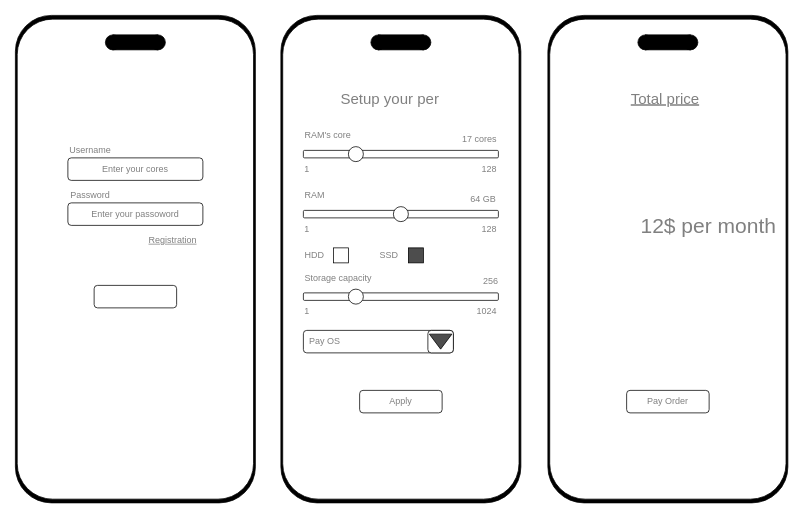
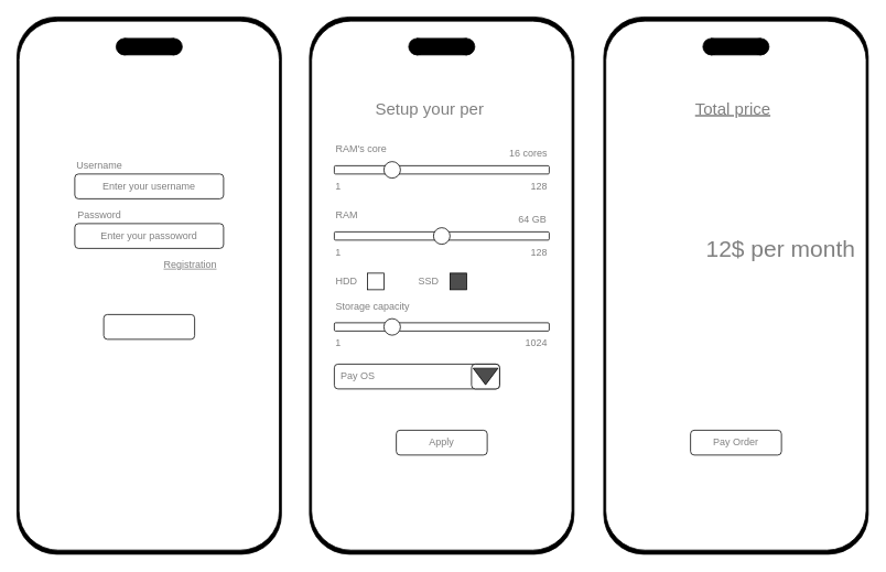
  <mxCell id="0" />
  <mxCell id="1" parent="0" />
  <mxCell id="2" value="" style="group" vertex="1" connectable="0" parent="1"><mxGeometry x="20" y="20" width="320" height="650" as="geometry" /></mxCell>
  <mxCell id="3" value="" style="rounded=1;whiteSpace=wrap;html=1;fillColor=#000000;" vertex="1" parent="2"><mxGeometry width="320" height="650" as="geometry" /></mxCell>
  <mxCell id="4" value="" style="rounded=1;whiteSpace=wrap;html=1;" vertex="1" parent="2"><mxGeometry x="2.46" y="5" width="315.08" height="640" as="geometry" /></mxCell>
  <mxCell id="5" value="" style="group;fillColor=default;" vertex="1" connectable="0" parent="2"><mxGeometry x="120" y="26" width="80" height="22.5" as="geometry" /></mxCell>
  <mxCell id="6" value="" style="rounded=0;whiteSpace=wrap;html=1;fillColor=#000000;" vertex="1" parent="5"><mxGeometry x="10" width="60" height="20" as="geometry" /></mxCell>
  <mxCell id="7" value="" style="ellipse;whiteSpace=wrap;html=1;aspect=fixed;fillColor=#000000;" vertex="1" parent="5"><mxGeometry width="20" height="20" as="geometry" /></mxCell>
  <mxCell id="8" value="" style="ellipse;whiteSpace=wrap;html=1;aspect=fixed;fillColor=#000000;" vertex="1" parent="5"><mxGeometry x="60" width="20" height="20" as="geometry" /></mxCell>
  <mxCell id="9" value="" style="group" vertex="1" connectable="0" parent="2"><mxGeometry x="70" y="160" width="180" height="60" as="geometry" /></mxCell>
  <mxCell id="10" value="" style="rounded=1;whiteSpace=wrap;html=1;" vertex="1" parent="9"><mxGeometry y="30" width="180" height="30" as="geometry" /></mxCell>
  <mxCell id="11" value="Username" style="text;html=1;strokeColor=none;fillColor=none;align=center;verticalAlign=middle;whiteSpace=wrap;rounded=0;fontColor=#808080;" vertex="1" parent="9"><mxGeometry y="10" width="60" height="20" as="geometry" /></mxCell>
- <mxCell id="12" value="Enter your cores" style="text;html=1;strokeColor=none;fillColor=none;align=center;verticalAlign=middle;whiteSpace=wrap;rounded=0;fontColor=#808080;" vertex="1" parent="9"><mxGeometry x="10" y="35" width="160" height="20" as="geometry" /></mxCell>
+ <mxCell id="12" value="Enter your username" style="text;html=1;strokeColor=none;fillColor=none;align=center;verticalAlign=middle;whiteSpace=wrap;rounded=0;fontColor=#808080;" vertex="1" parent="9"><mxGeometry x="10" y="35" width="160" height="20" as="geometry" /></mxCell>
  <mxCell id="13" value="" style="group" vertex="1" connectable="0" parent="2"><mxGeometry x="70" y="220" width="180" height="60" as="geometry" /></mxCell>
  <mxCell id="14" value="" style="rounded=1;whiteSpace=wrap;html=1;" vertex="1" parent="13"><mxGeometry y="30" width="180" height="30" as="geometry" /></mxCell>
  <mxCell id="15" value="Enter your passoword" style="text;html=1;strokeColor=none;fillColor=none;align=center;verticalAlign=middle;whiteSpace=wrap;rounded=0;fontColor=#808080;" vertex="1" parent="13"><mxGeometry x="10" y="35" width="160" height="20" as="geometry" /></mxCell>
  <mxCell id="16" value="Password" style="text;html=1;strokeColor=none;fillColor=none;align=center;verticalAlign=middle;whiteSpace=wrap;rounded=0;fontColor=#808080;" vertex="1" parent="2"><mxGeometry x="70" y="230" width="60" height="20" as="geometry" /></mxCell>
  <mxCell id="17" value="Registration" style="text;html=1;strokeColor=none;fillColor=none;align=center;verticalAlign=middle;whiteSpace=wrap;rounded=0;fontColor=#808080;fontStyle=4" vertex="1" parent="2"><mxGeometry x="170" y="290" width="80" height="20" as="geometry" /></mxCell>
  <mxCell id="18" value="" style="rounded=1;whiteSpace=wrap;html=1;" vertex="1" parent="2"><mxGeometry x="105" y="360" width="110" height="30" as="geometry" /></mxCell>
  <mxCell id="19" value="" style="group;align=right;" vertex="1" connectable="0" parent="1"><mxGeometry x="374" y="20" width="320" height="650" as="geometry" /></mxCell>
  <mxCell id="20" value="" style="rounded=1;whiteSpace=wrap;html=1;fillColor=#000000;" vertex="1" parent="19"><mxGeometry width="320" height="650" as="geometry" /></mxCell>
  <mxCell id="21" value="" style="rounded=1;whiteSpace=wrap;html=1;" vertex="1" parent="19"><mxGeometry x="2.46" y="5" width="315.08" height="640" as="geometry" /></mxCell>
  <mxCell id="22" value="" style="group;fillColor=default;" vertex="1" connectable="0" parent="19"><mxGeometry x="120" y="26" width="80" height="22.5" as="geometry" /></mxCell>
  <mxCell id="23" value="" style="rounded=0;whiteSpace=wrap;html=1;fillColor=#000000;" vertex="1" parent="22"><mxGeometry x="10" width="60" height="20" as="geometry" /></mxCell>
  <mxCell id="24" value="" style="ellipse;whiteSpace=wrap;html=1;aspect=fixed;fillColor=#000000;" vertex="1" parent="22"><mxGeometry width="20" height="20" as="geometry" /></mxCell>
  <mxCell id="25" value="" style="ellipse;whiteSpace=wrap;html=1;aspect=fixed;fillColor=#000000;" vertex="1" parent="22"><mxGeometry x="60" width="20" height="20" as="geometry" /></mxCell>
  <mxCell id="26" value="" style="group" vertex="1" connectable="0" parent="19"><mxGeometry x="30" y="150" width="260" height="65" as="geometry" /></mxCell>
  <mxCell id="27" value="" style="rounded=1;whiteSpace=wrap;html=1;strokeWidth=1;perimeterSpacing=0;" vertex="1" parent="26"><mxGeometry y="30" width="260" height="10" as="geometry" /></mxCell>
  <mxCell id="28" value="" style="ellipse;whiteSpace=wrap;html=1;aspect=fixed;" vertex="1" parent="26"><mxGeometry x="60" y="25" width="20" height="20" as="geometry" /></mxCell>
  <mxCell id="29" value="RAM's core" style="text;html=1;strokeColor=none;fillColor=none;align=left;verticalAlign=middle;whiteSpace=wrap;rounded=0;fontColor=#808080;" vertex="1" parent="26"><mxGeometry width="80" height="20" as="geometry" /></mxCell>
  <mxCell id="30" value="1" style="text;html=1;strokeColor=none;fillColor=none;align=center;verticalAlign=middle;whiteSpace=wrap;rounded=0;fontColor=#808080;" vertex="1" parent="26"><mxGeometry y="45" width="10" height="20" as="geometry" /></mxCell>
  <mxCell id="31" value="128" style="text;html=1;strokeColor=none;fillColor=none;align=right;verticalAlign=middle;whiteSpace=wrap;rounded=0;fontColor=#808080;" vertex="1" parent="26"><mxGeometry x="230" y="45" width="30" height="20" as="geometry" /></mxCell>
- <mxCell id="32" value="17 cores" style="text;html=1;strokeColor=none;fillColor=none;align=center;verticalAlign=middle;whiteSpace=wrap;rounded=0;fontColor=#808080;" vertex="1" parent="26"><mxGeometry x="210" y="5" width="50" height="20" as="geometry" /></mxCell>
+ <mxCell id="32" value="16 cores" style="text;html=1;strokeColor=none;fillColor=none;align=center;verticalAlign=middle;whiteSpace=wrap;rounded=0;fontColor=#808080;" vertex="1" parent="26"><mxGeometry x="210" y="5" width="50" height="20" as="geometry" /></mxCell>
  <mxCell id="33" value="" style="group" vertex="1" connectable="0" parent="19"><mxGeometry x="30" y="230" width="260" height="65" as="geometry" /></mxCell>
  <mxCell id="34" value="" style="rounded=1;whiteSpace=wrap;html=1;strokeWidth=1;perimeterSpacing=0;" vertex="1" parent="33"><mxGeometry y="30" width="260" height="10" as="geometry" /></mxCell>
  <mxCell id="35" value="" style="ellipse;whiteSpace=wrap;html=1;aspect=fixed;" vertex="1" parent="33"><mxGeometry x="120" y="25" width="20" height="20" as="geometry" /></mxCell>
  <mxCell id="36" value="RAM" style="text;html=1;strokeColor=none;fillColor=none;align=left;verticalAlign=middle;whiteSpace=wrap;rounded=0;fontColor=#808080;" vertex="1" parent="33"><mxGeometry width="80" height="20" as="geometry" /></mxCell>
  <mxCell id="37" value="1" style="text;html=1;strokeColor=none;fillColor=none;align=center;verticalAlign=middle;whiteSpace=wrap;rounded=0;fontColor=#808080;" vertex="1" parent="33"><mxGeometry y="45" width="10" height="20" as="geometry" /></mxCell>
  <mxCell id="38" value="128" style="text;html=1;strokeColor=none;fillColor=none;align=right;verticalAlign=middle;whiteSpace=wrap;rounded=0;fontColor=#808080;" vertex="1" parent="33"><mxGeometry x="230" y="45" width="30" height="20" as="geometry" /></mxCell>
  <mxCell id="39" value="64 GB" style="text;html=1;strokeColor=none;fillColor=none;align=center;verticalAlign=middle;whiteSpace=wrap;rounded=0;fontColor=#808080;" vertex="1" parent="33"><mxGeometry x="220" y="5" width="40" height="20" as="geometry" /></mxCell>
  <mxCell id="40" value="" style="group" vertex="1" connectable="0" parent="19"><mxGeometry x="30" y="340" width="260" height="65" as="geometry" /></mxCell>
  <mxCell id="41" value="" style="rounded=1;whiteSpace=wrap;html=1;strokeWidth=1;perimeterSpacing=0;" vertex="1" parent="40"><mxGeometry y="30" width="260" height="10" as="geometry" /></mxCell>
  <mxCell id="42" value="" style="ellipse;whiteSpace=wrap;html=1;aspect=fixed;" vertex="1" parent="40"><mxGeometry x="60" y="25" width="20" height="20" as="geometry" /></mxCell>
  <mxCell id="43" value="Storage capacity" style="text;html=1;strokeColor=none;fillColor=none;align=left;verticalAlign=middle;whiteSpace=wrap;rounded=0;fontColor=#808080;" vertex="1" parent="40"><mxGeometry width="110" height="20" as="geometry" /></mxCell>
  <mxCell id="44" value="1" style="text;html=1;strokeColor=none;fillColor=none;align=center;verticalAlign=middle;whiteSpace=wrap;rounded=0;fontColor=#808080;" vertex="1" parent="40"><mxGeometry y="45" width="10" height="20" as="geometry" /></mxCell>
  <mxCell id="45" value="1024" style="text;html=1;strokeColor=none;fillColor=none;align=right;verticalAlign=middle;whiteSpace=wrap;rounded=0;fontColor=#808080;" vertex="1" parent="40"><mxGeometry x="220" y="45" width="40" height="20" as="geometry" /></mxCell>
- <mxCell id="46" value="256" style="text;html=1;strokeColor=none;fillColor=none;align=center;verticalAlign=middle;whiteSpace=wrap;rounded=0;fontColor=#808080;" vertex="1" parent="40"><mxGeometry x="240" y="5" width="20" height="20" as="geometry" /></mxCell>
  <mxCell id="47" value="" style="group" vertex="1" connectable="0" parent="19"><mxGeometry x="30" y="310" width="60" height="20" as="geometry" /></mxCell>
  <mxCell id="48" value="HDD" style="text;html=1;strokeColor=none;fillColor=none;align=left;verticalAlign=middle;whiteSpace=wrap;rounded=0;fontColor=#808080;" vertex="1" parent="47"><mxGeometry width="60" height="20" as="geometry" /></mxCell>
  <mxCell id="49" value="" style="rounded=0;whiteSpace=wrap;html=1;" vertex="1" parent="47"><mxGeometry x="40" width="20" height="20" as="geometry" /></mxCell>
  <mxCell id="50" value="" style="group" vertex="1" connectable="0" parent="19"><mxGeometry x="130" y="310" width="60" height="20" as="geometry" /></mxCell>
  <mxCell id="51" style="edgeStyle=orthogonalEdgeStyle;rounded=0;orthogonalLoop=1;jettySize=auto;html=1;exitX=0.75;exitY=1;exitDx=0;exitDy=0;entryX=0.25;entryY=1;entryDx=0;entryDy=0;" edge="1" parent="50" source="52" target="53"><mxGeometry relative="1" as="geometry" /></mxCell>
  <mxCell id="52" value="SSD" style="text;html=1;strokeColor=none;fillColor=none;align=left;verticalAlign=middle;whiteSpace=wrap;rounded=0;fontColor=#808080;" vertex="1" parent="50"><mxGeometry width="60" height="20" as="geometry" /></mxCell>
  <mxCell id="53" value="" style="rounded=0;whiteSpace=wrap;html=1;fillColor=#4D4D4D;" vertex="1" parent="50"><mxGeometry x="40" width="20" height="20" as="geometry" /></mxCell>
  <mxCell id="54" value="" style="rounded=1;whiteSpace=wrap;html=1;" vertex="1" parent="19"><mxGeometry x="30" y="420" width="200" height="30" as="geometry" /></mxCell>
  <mxCell id="55" value="Pay OS" style="text;html=1;strokeColor=none;fillColor=none;align=left;verticalAlign=middle;whiteSpace=wrap;rounded=0;fontColor=#808080;" vertex="1" parent="19"><mxGeometry x="36" y="425" width="184" height="20" as="geometry" /></mxCell>
  <mxCell id="56" value="" style="rounded=1;whiteSpace=wrap;html=1;" vertex="1" parent="19"><mxGeometry x="196" y="420" width="34" height="30" as="geometry" /></mxCell>
  <mxCell id="57" value="" style="triangle;whiteSpace=wrap;html=1;rotation=90;fillColor=#4D4D4D;" vertex="1" parent="19"><mxGeometry x="203" y="420" width="20" height="30" as="geometry" /></mxCell>
  <mxCell id="58" value="Setup your per" style="text;html=1;strokeColor=none;fillColor=none;align=left;verticalAlign=middle;whiteSpace=wrap;rounded=0;fontColor=#808080;fontSize=20;" vertex="1" parent="19"><mxGeometry x="78" y="100" width="164" height="20" as="geometry" /></mxCell>
  <mxCell id="59" value="" style="rounded=1;whiteSpace=wrap;html=1;" vertex="1" parent="19"><mxGeometry x="105" y="500" width="110" height="30" as="geometry" /></mxCell>
  <mxCell id="60" value="Apply" style="text;html=1;strokeColor=none;fillColor=none;align=center;verticalAlign=middle;whiteSpace=wrap;rounded=0;fontColor=#808080;" vertex="1" parent="19"><mxGeometry x="130" y="505" width="60" height="20" as="geometry" /></mxCell>
  <mxCell id="61" value="" style="group;align=right;" vertex="1" connectable="0" parent="1"><mxGeometry x="730" y="20" width="320" height="650" as="geometry" /></mxCell>
  <mxCell id="62" value="" style="rounded=1;whiteSpace=wrap;html=1;fillColor=#000000;" vertex="1" parent="61"><mxGeometry width="320" height="650" as="geometry" /></mxCell>
  <mxCell id="63" value="" style="rounded=1;whiteSpace=wrap;html=1;" vertex="1" parent="61"><mxGeometry x="2.46" y="5" width="315.08" height="640" as="geometry" /></mxCell>
  <mxCell id="64" value="" style="group;fillColor=default;" vertex="1" connectable="0" parent="61"><mxGeometry x="120" y="26" width="80" height="22.5" as="geometry" /></mxCell>
  <mxCell id="65" value="" style="rounded=0;whiteSpace=wrap;html=1;fillColor=#000000;" vertex="1" parent="64"><mxGeometry x="10" width="60" height="20" as="geometry" /></mxCell>
  <mxCell id="66" value="" style="ellipse;whiteSpace=wrap;html=1;aspect=fixed;fillColor=#000000;" vertex="1" parent="64"><mxGeometry width="20" height="20" as="geometry" /></mxCell>
  <mxCell id="67" value="" style="ellipse;whiteSpace=wrap;html=1;aspect=fixed;fillColor=#000000;" vertex="1" parent="64"><mxGeometry x="60" width="20" height="20" as="geometry" /></mxCell>
  <mxCell id="68" value="" style="rounded=1;whiteSpace=wrap;html=1;" vertex="1" parent="61"><mxGeometry x="105" y="500" width="110" height="30" as="geometry" /></mxCell>
  <mxCell id="69" value="Pay Order" style="text;html=1;strokeColor=none;fillColor=none;align=center;verticalAlign=middle;whiteSpace=wrap;rounded=0;fontColor=#808080;" vertex="1" parent="61"><mxGeometry x="130" y="505" width="60" height="20" as="geometry" /></mxCell>
  <mxCell id="70" value="Total price" style="text;html=1;strokeColor=none;fillColor=none;align=left;verticalAlign=middle;whiteSpace=wrap;rounded=0;fontColor=#808080;fontSize=20;fontStyle=4" vertex="1" parent="61"><mxGeometry x="109" y="100" width="102" height="20" as="geometry" /></mxCell>
  <mxCell id="71" value="12$ per month" style="text;html=1;strokeColor=none;fillColor=none;align=left;verticalAlign=middle;whiteSpace=wrap;rounded=0;fontColor=#808080;fontSize=28;fontStyle=0" vertex="1" parent="61"><mxGeometry x="122.25" y="270" width="185.5" height="20" as="geometry" /></mxCell>
